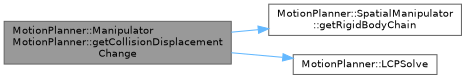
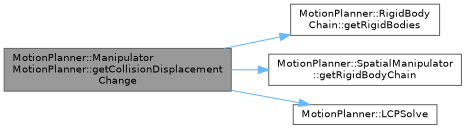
  digraph {
    rankdir=LR
    node [color=grey40 fillcolor=white fontname=Helvetica fontsize=10 shape=box style=filled]
    edge [color=steelblue1 fontname=Helvetica fontsize=10 labelfontname=Helvetica labelfontsize=10 style=solid]
    n1 [color=gray40 fillcolor=grey60 fontcolor=black height=0.2 label="MotionPlanner::Manipulator\lMotionPlanner::getCollisionDisplacement\lChange" width=0.4]
+   n2 [height=0.2 label="MotionPlanner::RigidBody\lChain::getRigidBodies" width=0.4]
    n3 [height=0.2 label="MotionPlanner::SpatialManipulator\l::getRigidBodyChain" width=0.4]
    n4 [height=0.2 label="MotionPlanner::LCPSolve" width=0.4]
+   n1 -> n2
    n1 -> n3
    n1 -> n4
  }
